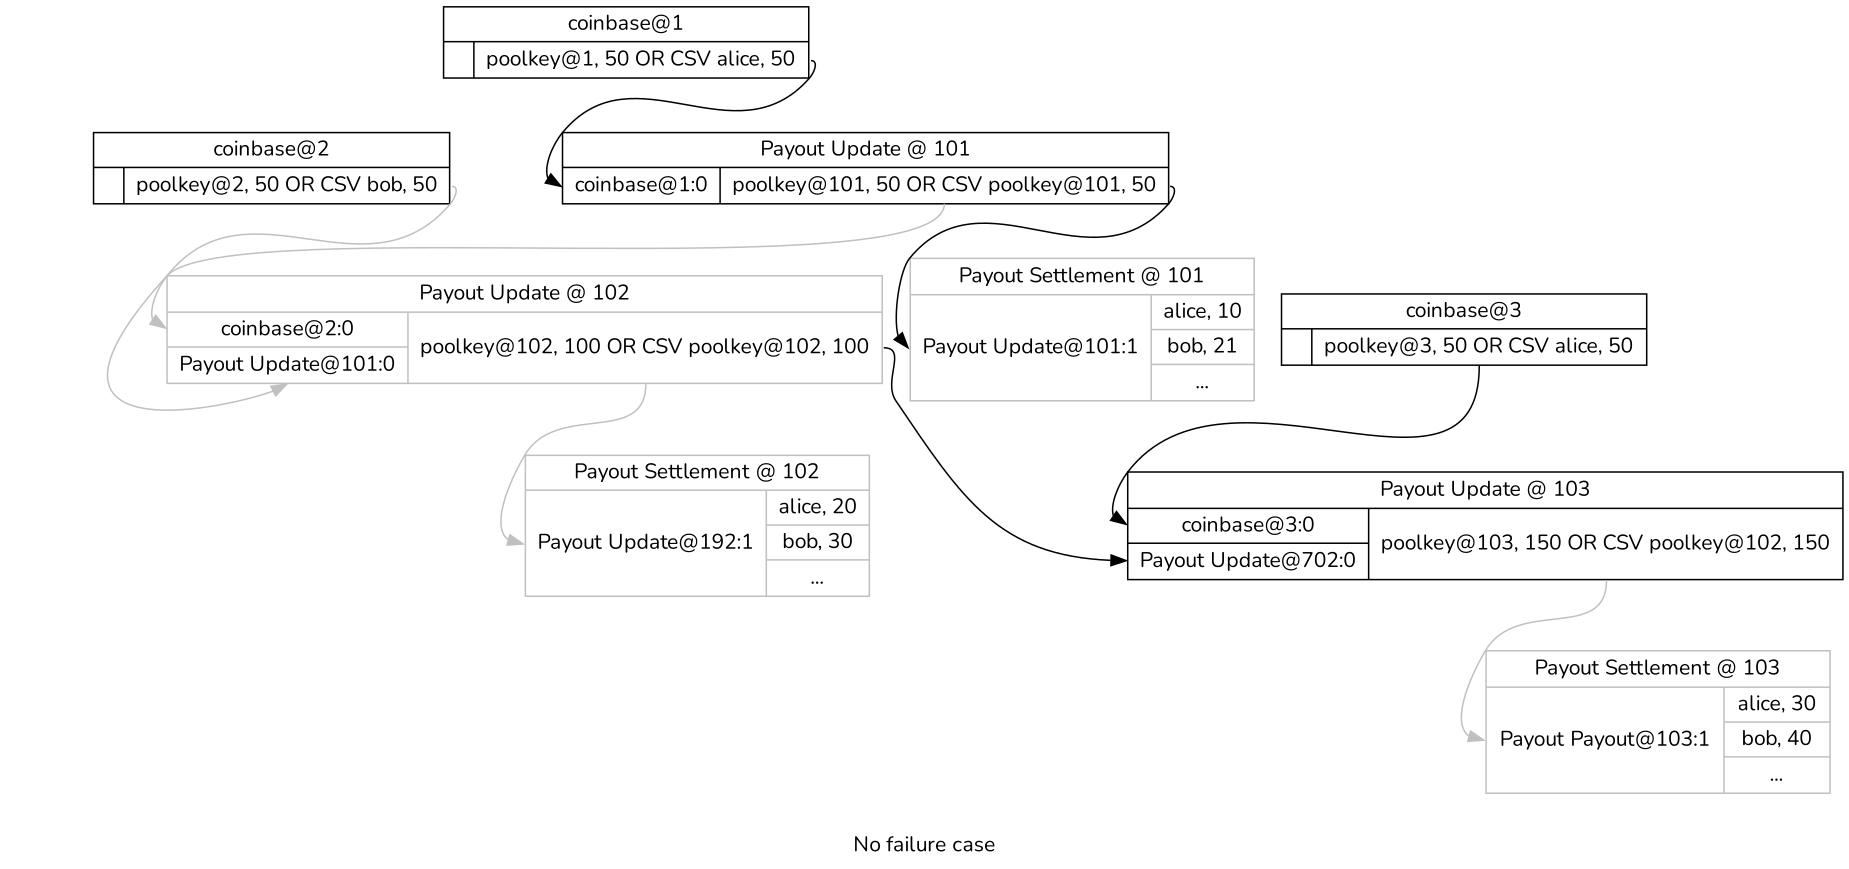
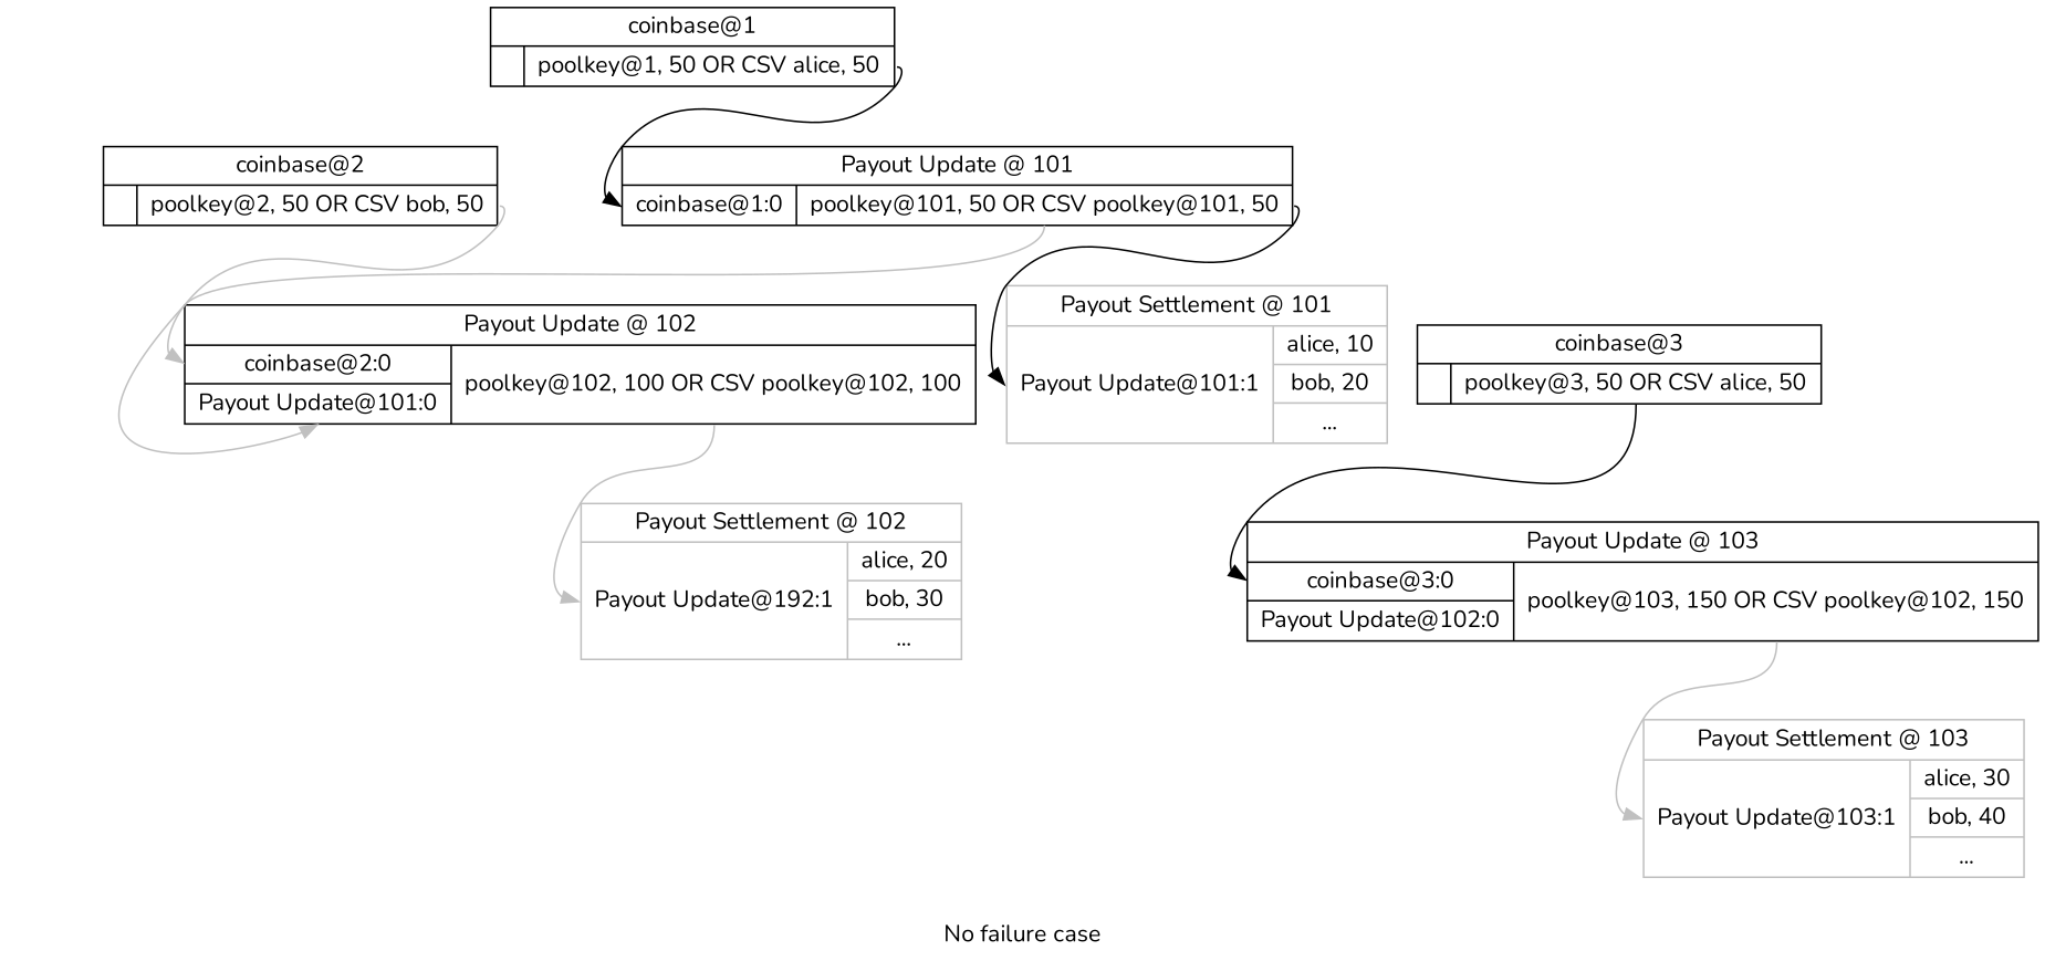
  digraph {
    fontname=Nunito
    label="No failure case"
    node [fontname=Nunito shape=record]
    edge [fontname=Nunito headport=i1 tailport=o1 color=grey]
    n1 [label="{ coinbase@1 | { | {<o1> poolkey@1, 50 OR CSV alice, 50}}}"]
    n2 [label="{Payout Update @ 101 | {{<i1> coinbase@1:0} | { <o1> poolkey@101, 50 OR CSV poolkey@101, 50}}}"]
-   n3 [label="{Payout Update @ 102 | {{<i1> coinbase@2:0 | <i2> Payout Update@101:0} | { <o1> poolkey@102, 100 OR CSV poolkey@102, 100}}}" color=grey]
-   n4 [color=grey label="{Payout Settlement @ 101 | {{<i1> Payout Update@101:1} | { <o> alice, 10 | bob, 21 | ... }}}"]
+   n3 [label="{Payout Update @ 102 | {{<i1> coinbase@2:0 | <i2> Payout Update@101:0} | { <o1> poolkey@102, 100 OR CSV poolkey@102, 100}}}"]
+   n4 [color=grey label="{Payout Settlement @ 101 | {{<i1> Payout Update@101:1} | { <o> alice, 10 | bob, 20 | ... }}}"]
    n5 [label="{ coinbase@2 | { | {<o1> poolkey@2, 50 OR CSV bob, 50}}}"]
-   n6 [label="{Payout Update @ 103 | {{<i1> coinbase@3:0 | <i2> Payout Update@702:0} | { <o1> poolkey@103, 150 OR CSV poolkey@102, 150}}}"]
+   n6 [label="{Payout Update @ 103 | {{<i1> coinbase@3:0 | <i2> Payout Update@102:0} | { <o1> poolkey@103, 150 OR CSV poolkey@102, 150}}}"]
    n7 [color=grey label="{Payout Settlement @ 102 | {{<i1> Payout Update@192:1} | { <o> alice, 20 | bob, 30 | ... }}}"]
    n8 [label="{coinbase@3 | { | {<o1> poolkey@3, 50 OR CSV alice, 50}}}"]
-   n9 [color=grey label="{Payout Settlement @ 103 | {{<i1> Payout Payout@103:1} | { <o> alice, 30 | bob, 40 | ... }}}"]
+   n9 [color=grey label="{Payout Settlement @ 103 | {{<i1> Payout Update@103:1} | { <o> alice, 30 | bob, 40 | ... }}}"]
    n1 -> n2 [color=""]
    n2 -> n3 [headport=i2]
    n2 -> n4 [color=black]
-   n3 -> n6 [headport=i2 color=""]
    n3 -> n7
    n5 -> n3
    n6 -> n9
    n8 -> n6 [color=""]
  }
